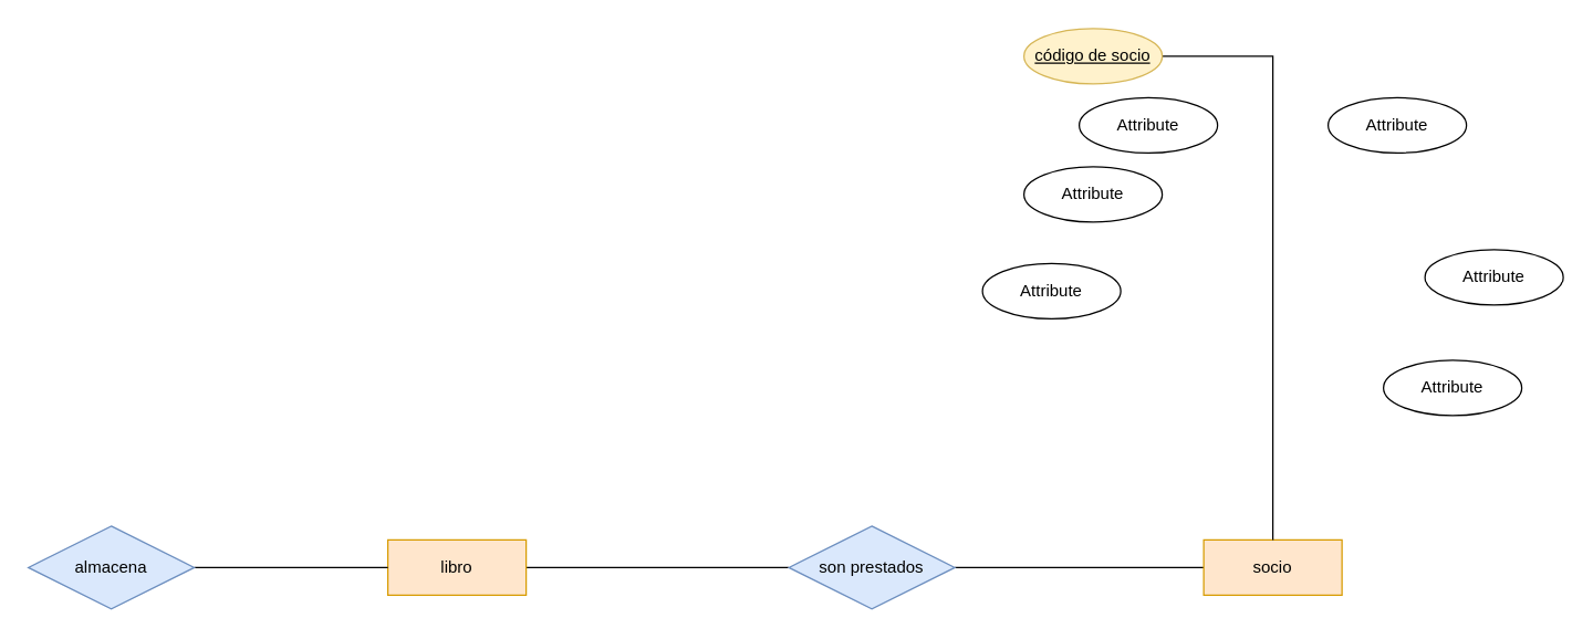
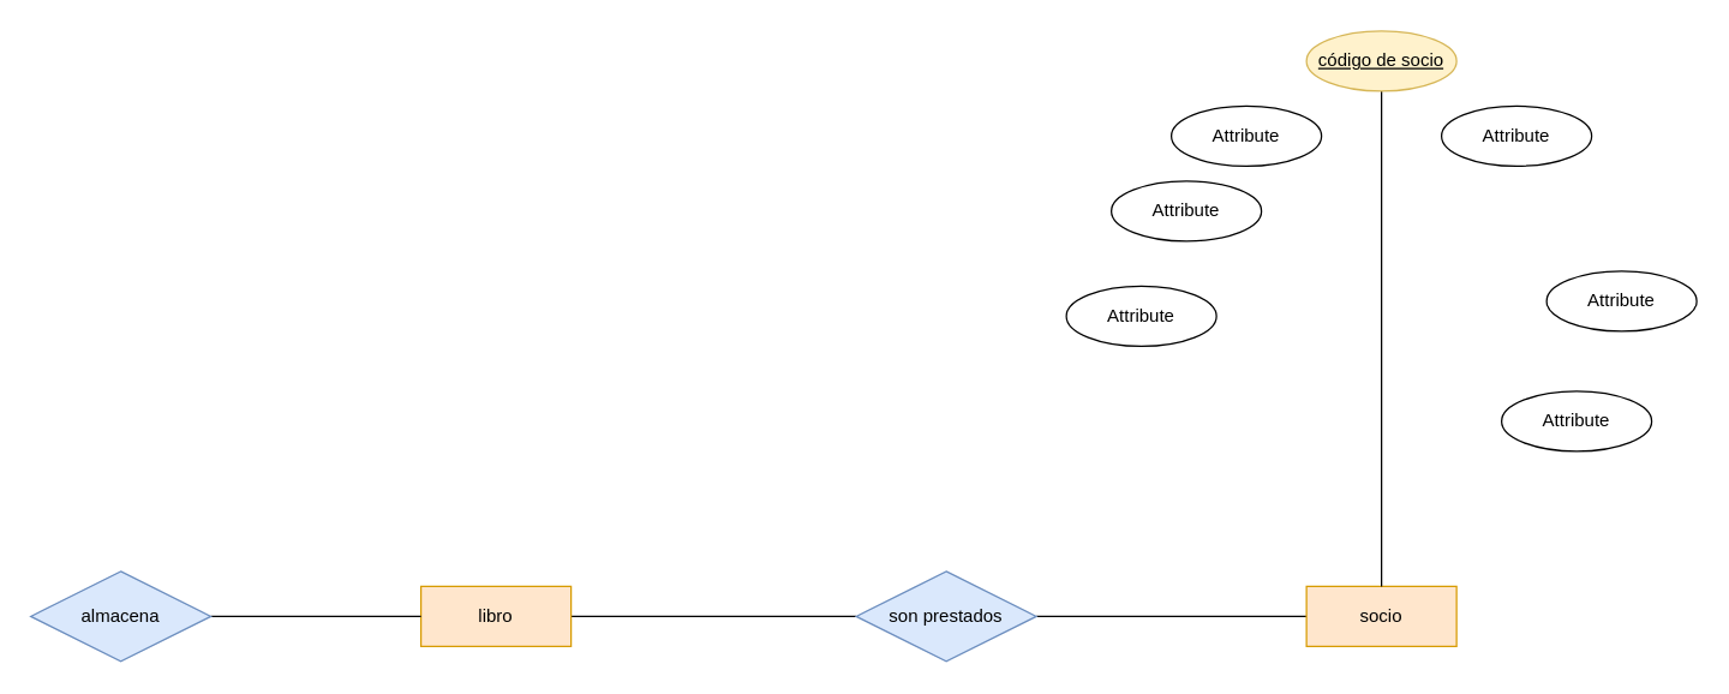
  <mxCell id="0" />
  <mxCell id="1" parent="0" />
  <mxCell id="2" style="edgeStyle=orthogonalEdgeStyle;rounded=0;orthogonalLoop=1;jettySize=auto;html=1;entryX=0;entryY=0.5;entryDx=0;entryDy=0;endArrow=none;endFill=0;" parent="1" source="3" target="8" edge="1"><mxGeometry relative="1" as="geometry" /></mxCell>
  <mxCell id="3" value="libro" style="whiteSpace=wrap;html=1;align=center;fillColor=#ffe6cc;strokeColor=#d79b00;" parent="1" vertex="1"><mxGeometry x="280" y="390" width="100" height="40" as="geometry" /></mxCell>
  <mxCell id="4" style="edgeStyle=orthogonalEdgeStyle;rounded=0;orthogonalLoop=1;jettySize=auto;html=1;endArrow=none;endFill=0;" parent="1" source="5" target="8" edge="1"><mxGeometry relative="1" as="geometry" /></mxCell>
  <mxCell id="5" value="socio" style="whiteSpace=wrap;html=1;align=center;fillColor=#ffe6cc;strokeColor=#d79b00;" parent="1" vertex="1"><mxGeometry x="870" y="390" width="100" height="40" as="geometry" /></mxCell>
  <mxCell id="6" style="edgeStyle=orthogonalEdgeStyle;rounded=0;orthogonalLoop=1;jettySize=auto;html=1;entryX=0;entryY=0.5;entryDx=0;entryDy=0;endArrow=none;endFill=0;" parent="1" source="7" target="3" edge="1"><mxGeometry relative="1" as="geometry" /></mxCell>
  <mxCell id="7" value="almacena" style="shape=rhombus;perimeter=rhombusPerimeter;whiteSpace=wrap;html=1;align=center;fillColor=#dae8fc;strokeColor=#6c8ebf;" parent="1" vertex="1"><mxGeometry x="20" y="380" width="120" height="60" as="geometry" /></mxCell>
  <mxCell id="8" value="son prestados" style="shape=rhombus;perimeter=rhombusPerimeter;whiteSpace=wrap;html=1;align=center;fillColor=#dae8fc;strokeColor=#6c8ebf;" parent="1" vertex="1"><mxGeometry x="570" y="380" width="120" height="60" as="geometry" /></mxCell>
  <mxCell id="9" style="edgeStyle=orthogonalEdgeStyle;rounded=0;orthogonalLoop=1;jettySize=auto;html=1;entryX=0.5;entryY=0;entryDx=0;entryDy=0;endArrow=none;endFill=0;" edge="1" parent="1" source="10" target="5"><mxGeometry relative="1" as="geometry" /></mxCell>
- <mxCell id="10" value="código de socio" style="ellipse;whiteSpace=wrap;html=1;align=center;fontStyle=4;fillColor=#fff2cc;strokeColor=#d6b656;" vertex="1" parent="1"><mxGeometry x="740" y="20" width="100" height="40" as="geometry" /></mxCell>
+ <mxCell id="10" value="código de socio" style="ellipse;whiteSpace=wrap;html=1;align=center;fontStyle=4;fillColor=#fff2cc;strokeColor=#d6b656;" vertex="1" parent="1"><mxGeometry x="870" y="20" width="100" height="40" as="geometry" /></mxCell>
  <mxCell id="11" value="Attribute" style="ellipse;whiteSpace=wrap;html=1;align=center;" vertex="1" parent="1"><mxGeometry x="960" y="70" width="100" height="40" as="geometry" /></mxCell>
  <mxCell id="12" value="Attribute" style="ellipse;whiteSpace=wrap;html=1;align=center;" vertex="1" parent="1"><mxGeometry x="1030" y="180" width="100" height="40" as="geometry" /></mxCell>
  <mxCell id="13" value="Attribute" style="ellipse;whiteSpace=wrap;html=1;align=center;" vertex="1" parent="1"><mxGeometry x="1000" y="260" width="100" height="40" as="geometry" /></mxCell>
  <mxCell id="14" value="Attribute" style="ellipse;whiteSpace=wrap;html=1;align=center;" vertex="1" parent="1"><mxGeometry x="740" y="120" width="100" height="40" as="geometry" /></mxCell>
  <mxCell id="15" value="Attribute" style="ellipse;whiteSpace=wrap;html=1;align=center;" vertex="1" parent="1"><mxGeometry x="710" y="190" width="100" height="40" as="geometry" /></mxCell>
  <mxCell id="16" value="Attribute" style="ellipse;whiteSpace=wrap;html=1;align=center;" vertex="1" parent="1"><mxGeometry x="780" y="70" width="100" height="40" as="geometry" /></mxCell>
